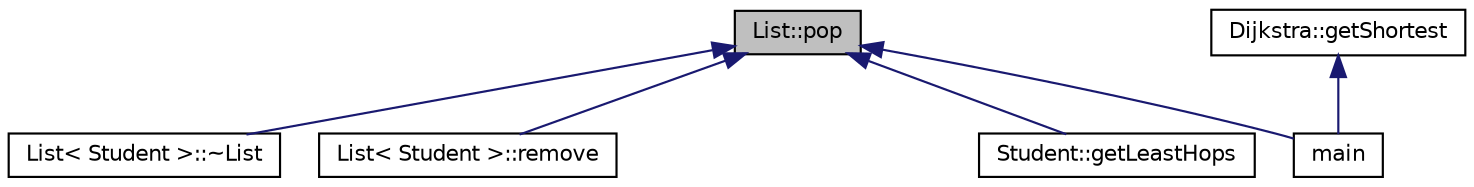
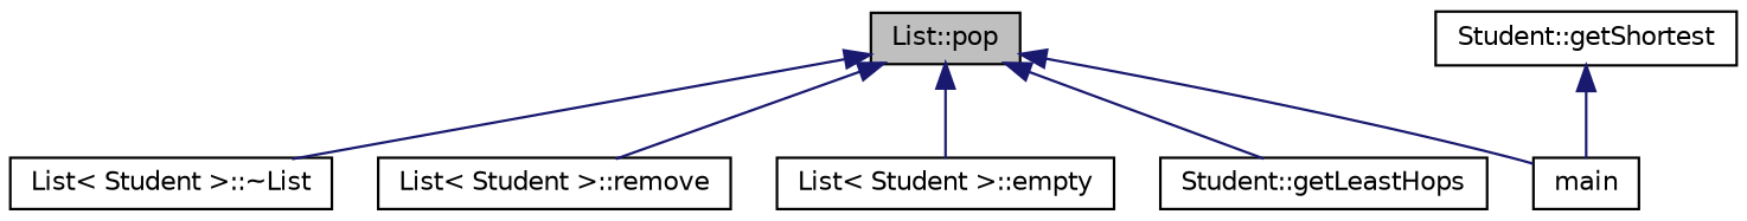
  digraph {
    rankdir=TB
    node [color=black fillcolor=white fontname=Helvetica fontsize=10 shape=record style=filled]
    edge [color=midnightblue dir=back fontname=Helvetica fontsize=10 labelfontname=Helvetica labelfontsize=10 style=solid]
    n1 [fillcolor=grey75 fontcolor=black height=0.2 label="List::pop" width=0.4]
    n2 [height=0.2 label="List\< Student \>::~List" width=0.4]
    n3 [height=0.2 label="List\< Student \>::remove" width=0.4]
+   n4 [height=0.2 label="List\< Student \>::empty" width=0.4]
    n5 [height=0.2 label="Student::getLeastHops" width=0.4]
    n6 [height=0.2 label=main width=0.4]
-   n7 [height=0.2 label="Dijkstra::getShortest" width=0.4]
+   n7 [height=0.2 label="Student::getShortest" width=0.4]
    n1 -> n2
    n1 -> n3
+   n1 -> n4
    n1 -> n5
    n1 -> n6
    n7 -> n6
  }
